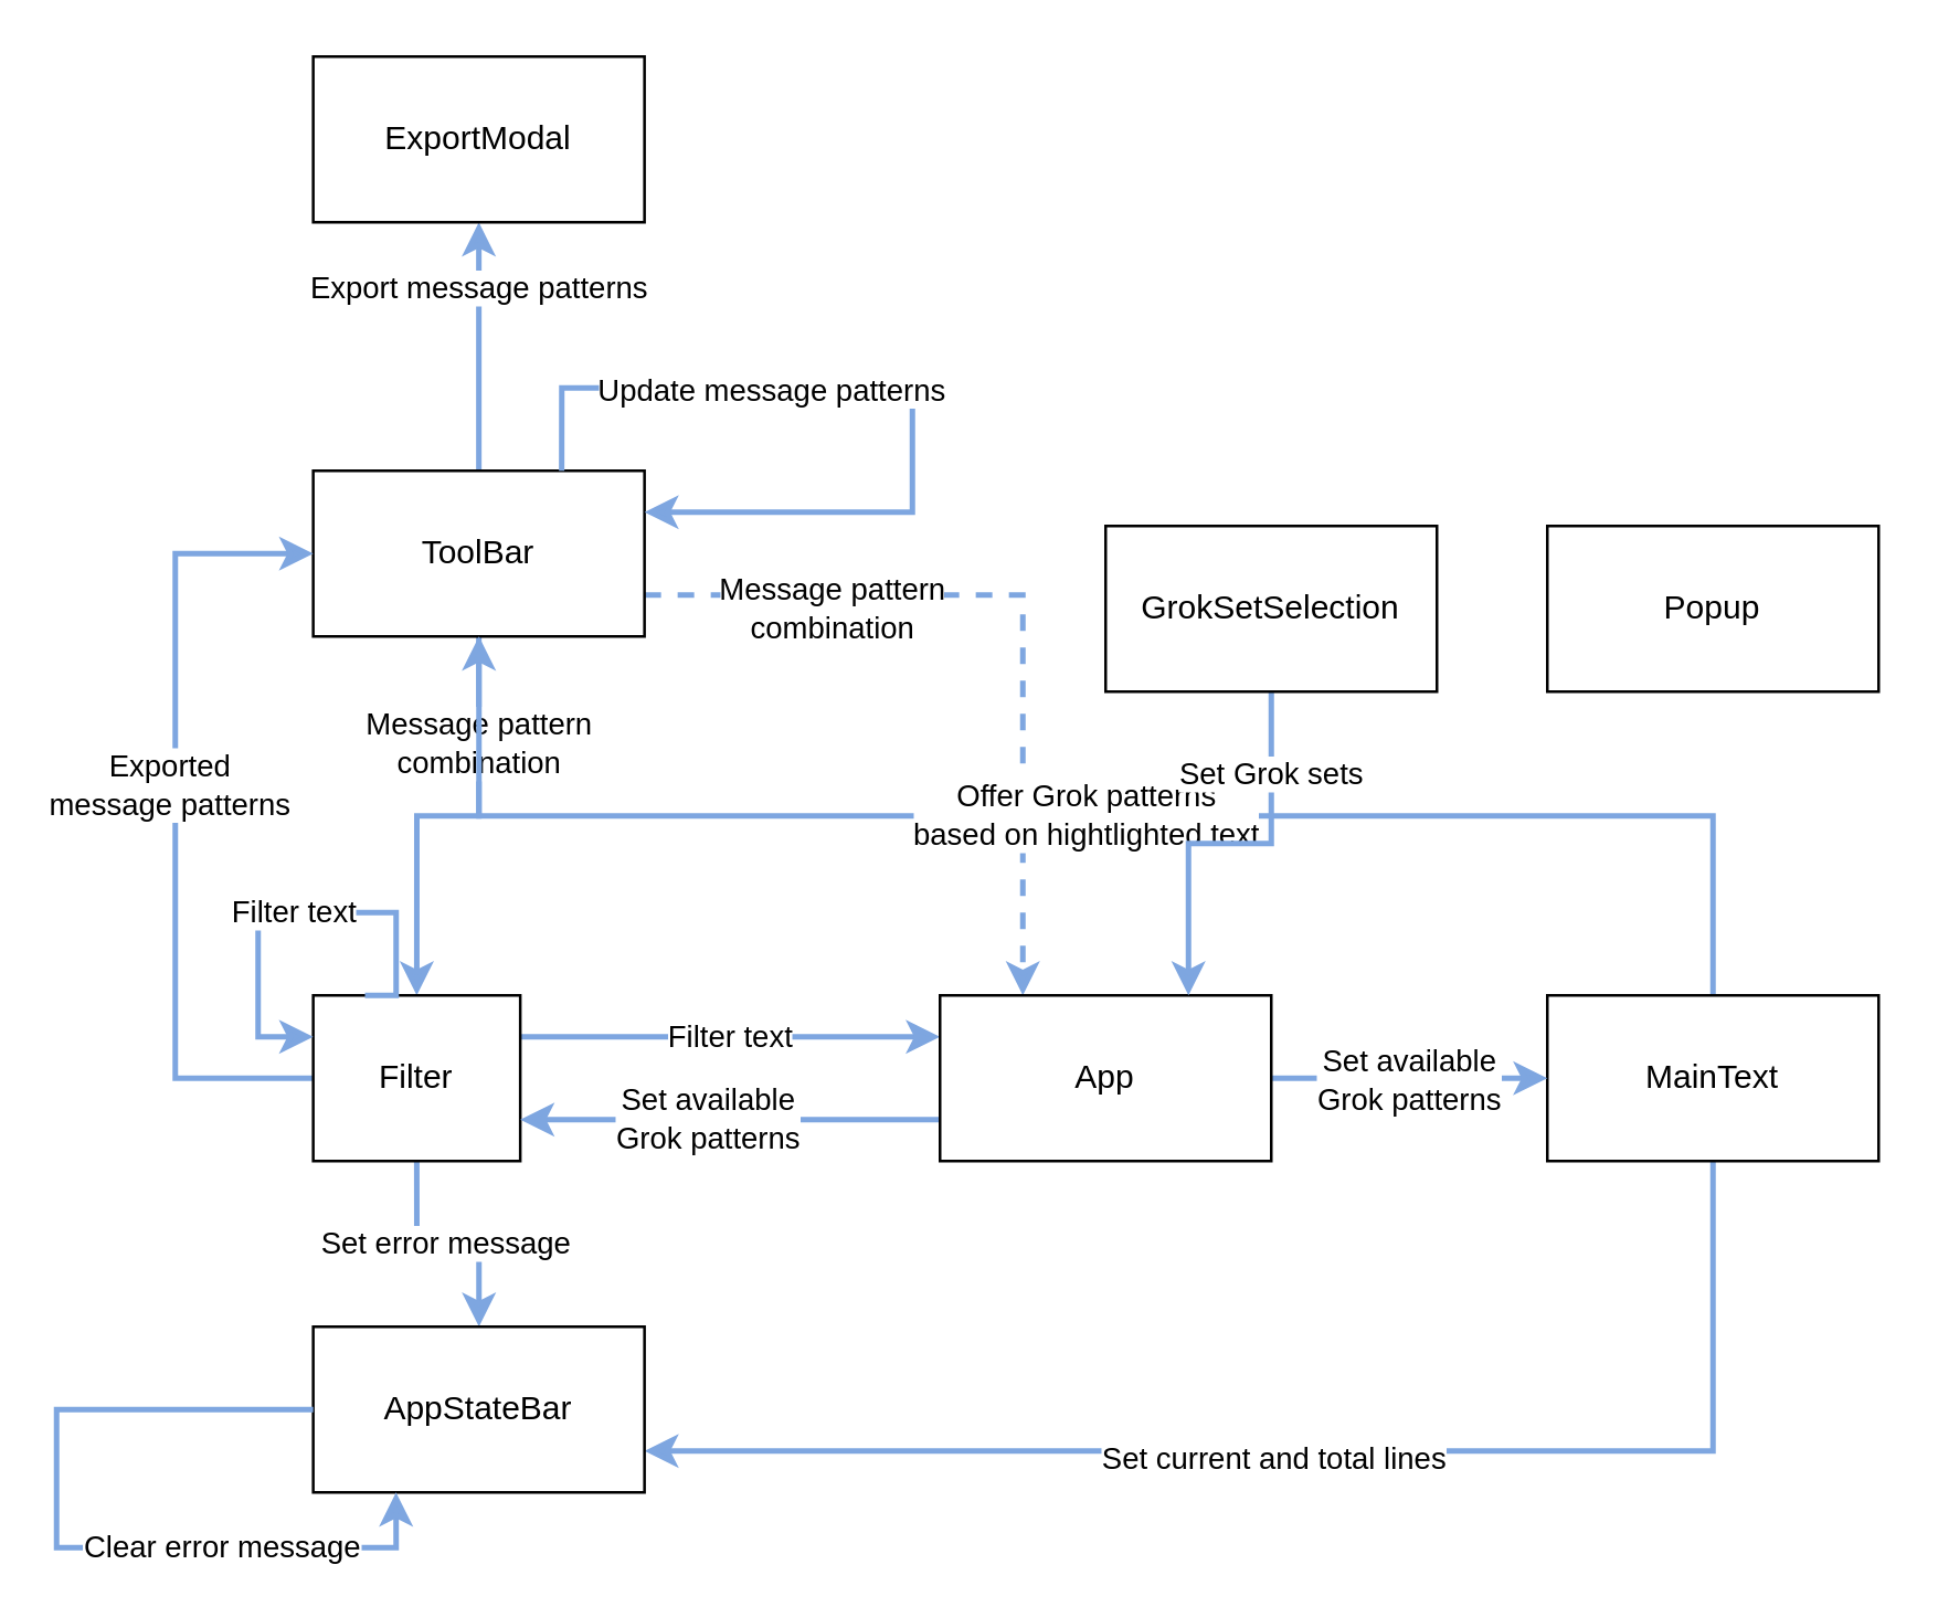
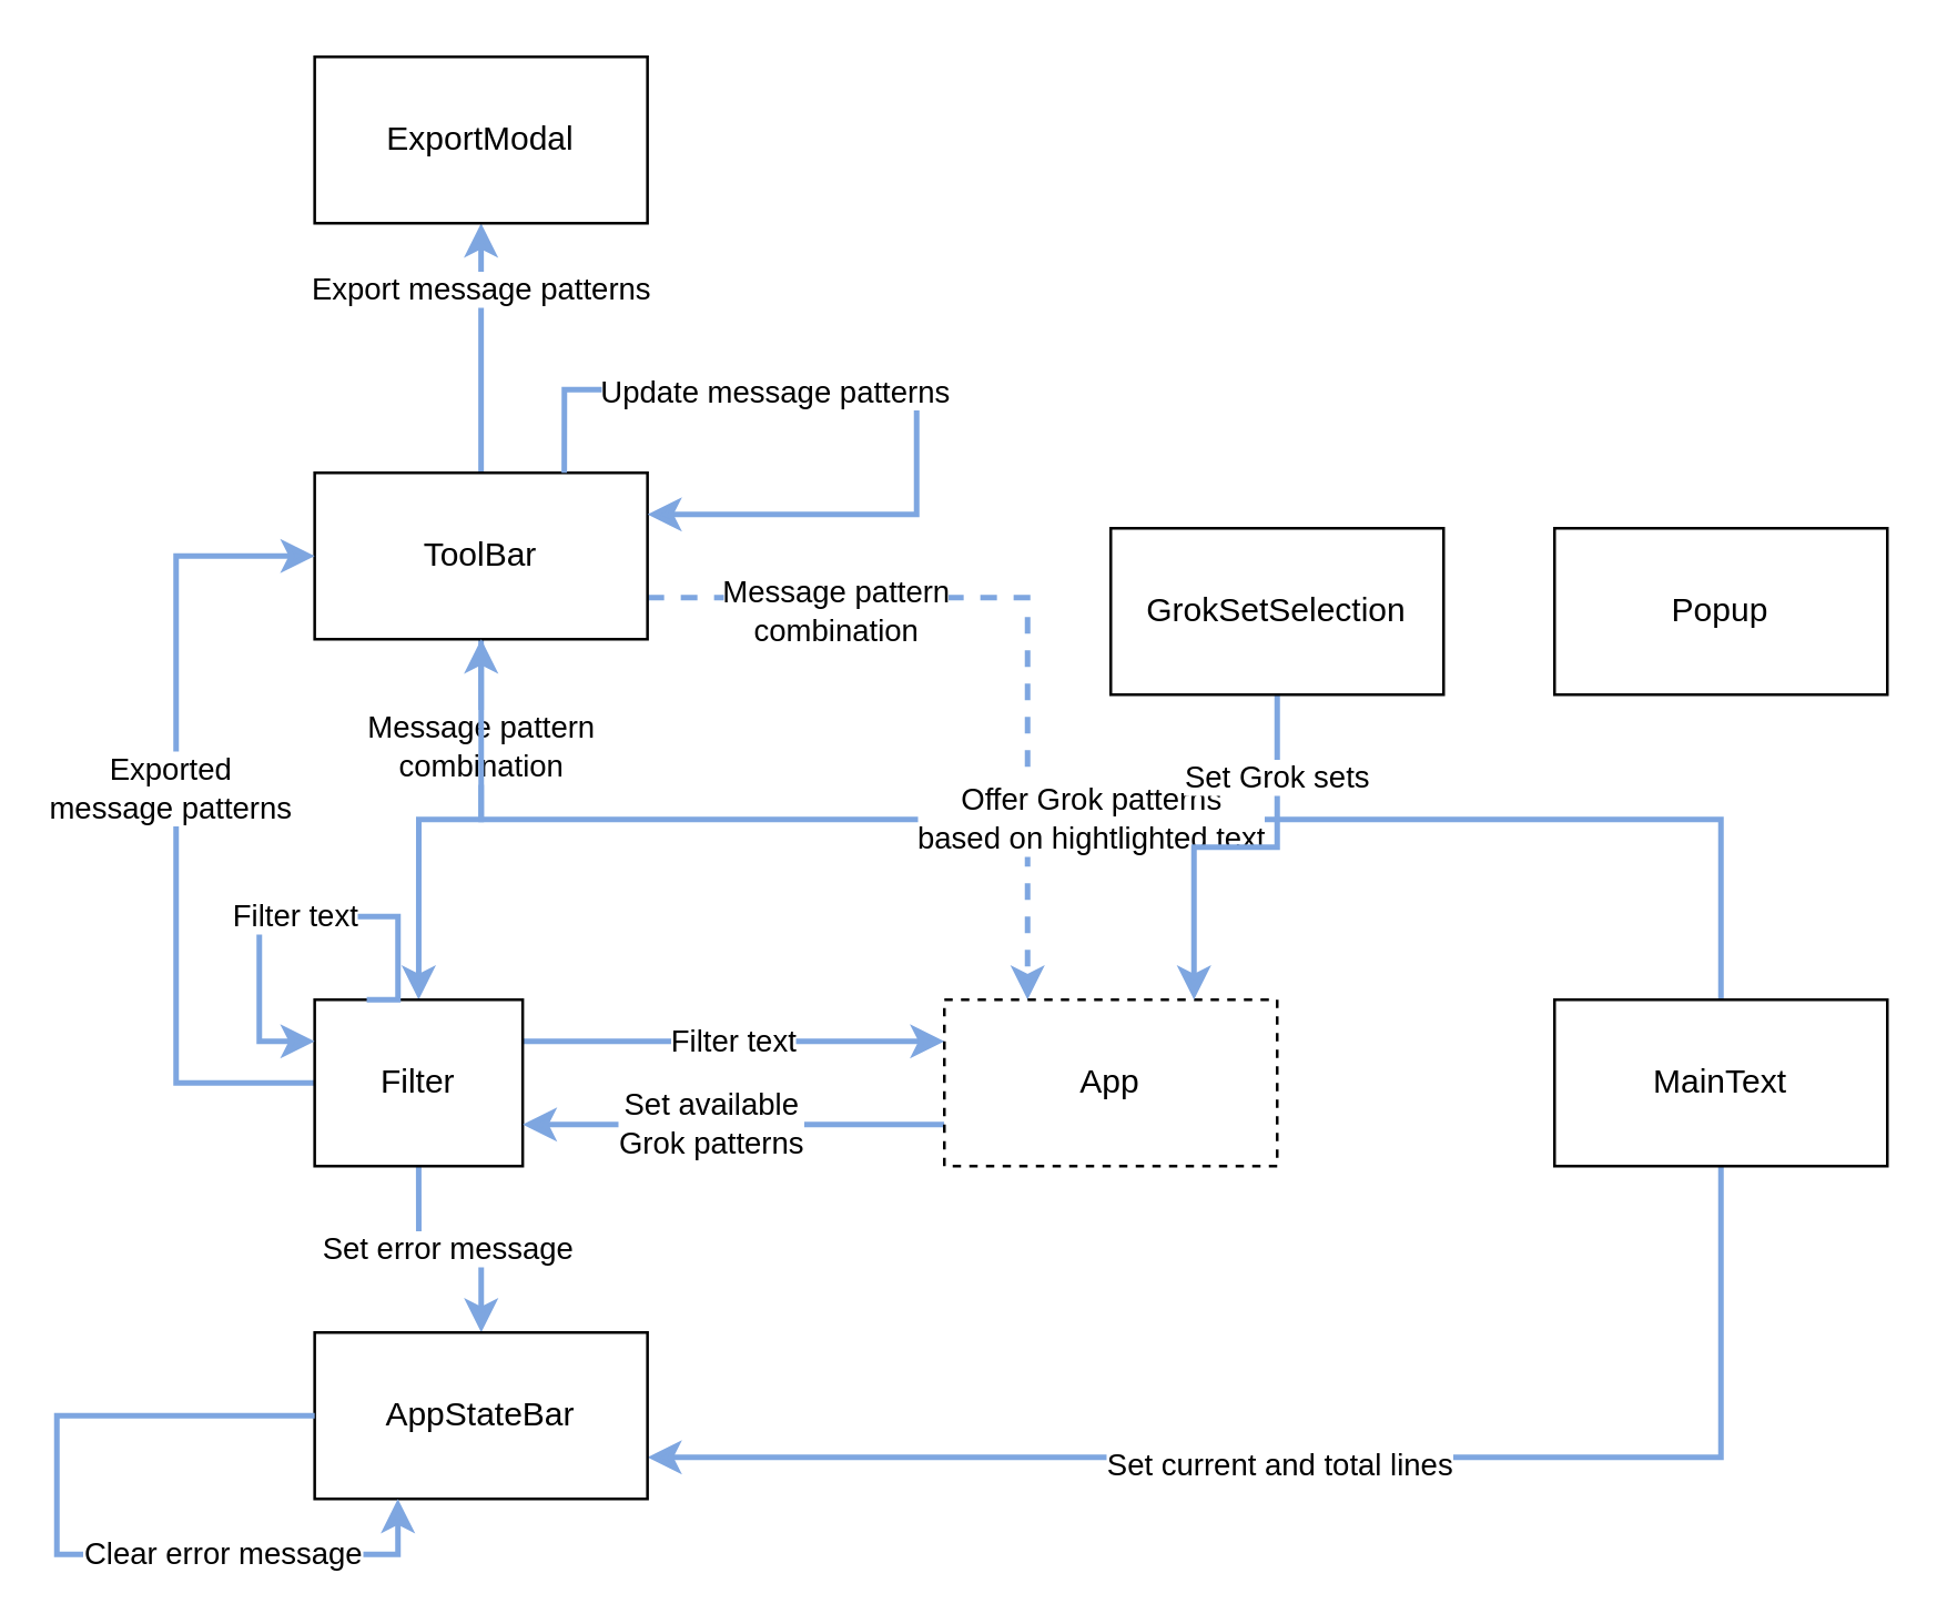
  <mxCell id="0" />
  <mxCell id="1" parent="0" />
  <mxCell id="2" style="edgeStyle=orthogonalEdgeStyle;rounded=0;orthogonalLoop=1;jettySize=auto;html=1;exitX=0.5;exitY=1;exitDx=0;exitDy=0;entryX=0.5;entryY=0;entryDx=0;entryDy=0;strokeColor=#7EA6E0;strokeWidth=2;" edge="1" parent="1" source="8" target="18"><mxGeometry relative="1" as="geometry" /></mxCell>
  <mxCell id="3" value="Message pattern&lt;br&gt;combination" style="edgeLabel;html=1;align=center;verticalAlign=middle;resizable=0;points=[];" vertex="1" connectable="0" parent="2"><mxGeometry x="-0.169" relative="1" as="geometry"><mxPoint y="-24" as="offset" /></mxGeometry></mxCell>
  <mxCell id="4" style="edgeStyle=orthogonalEdgeStyle;rounded=0;orthogonalLoop=1;jettySize=auto;html=1;exitX=1;exitY=0.75;exitDx=0;exitDy=0;entryX=0.25;entryY=0;entryDx=0;entryDy=0;strokeColor=#7EA6E0;strokeWidth=2;dashed=1;" edge="1" parent="1" source="8" target="24"><mxGeometry relative="1" as="geometry" /></mxCell>
  <mxCell id="5" value="Message pattern&lt;br&gt;combination" style="edgeLabel;html=1;align=center;verticalAlign=middle;resizable=0;points=[];" vertex="1" connectable="0" parent="4"><mxGeometry x="0.35" y="1" relative="1" as="geometry"><mxPoint x="-71" y="-48" as="offset" /></mxGeometry></mxCell>
  <mxCell id="6" style="edgeStyle=orthogonalEdgeStyle;rounded=0;orthogonalLoop=1;jettySize=auto;html=1;exitX=0.5;exitY=0;exitDx=0;exitDy=0;entryX=0.5;entryY=1;entryDx=0;entryDy=0;strokeColor=#7EA6E0;strokeWidth=2;" edge="1" parent="1" source="8" target="9"><mxGeometry relative="1" as="geometry" /></mxCell>
  <mxCell id="7" value="Export message patterns" style="edgeLabel;html=1;align=center;verticalAlign=middle;resizable=0;points=[];" vertex="1" connectable="0" parent="6"><mxGeometry x="-0.074" relative="1" as="geometry"><mxPoint y="-25" as="offset" /></mxGeometry></mxCell>
  <mxCell id="8" value="ToolBar" style="rounded=0;whiteSpace=wrap;html=1;" vertex="1" parent="1"><mxGeometry x="112.96" y="170" width="120" height="60" as="geometry" /></mxCell>
  <mxCell id="9" value="&lt;div&gt;ExportModal&lt;/div&gt;" style="rounded=0;whiteSpace=wrap;html=1;" vertex="1" parent="1"><mxGeometry x="112.96" y="20" width="120" height="60" as="geometry" /></mxCell>
  <mxCell id="10" value="Offer Grok patterns&lt;br&gt;based on hightlighted text" style="edgeStyle=orthogonalEdgeStyle;rounded=0;orthogonalLoop=1;jettySize=auto;html=1;exitX=0.5;exitY=0;exitDx=0;exitDy=0;strokeColor=#7EA6E0;strokeWidth=2;" edge="1" parent="1" source="13" target="8"><mxGeometry x="0.011" relative="1" as="geometry"><mxPoint as="offset" /></mxGeometry></mxCell>
  <mxCell id="11" style="edgeStyle=orthogonalEdgeStyle;rounded=0;orthogonalLoop=1;jettySize=auto;html=1;exitX=0.5;exitY=1;exitDx=0;exitDy=0;entryX=1;entryY=0.75;entryDx=0;entryDy=0;strokeColor=#7EA6E0;strokeWidth=2;" edge="1" parent="1" source="13" target="19"><mxGeometry relative="1" as="geometry" /></mxCell>
  <mxCell id="12" value="Set current and total lines" style="edgeLabel;html=1;align=center;verticalAlign=middle;resizable=0;points=[];" vertex="1" connectable="0" parent="11"><mxGeometry x="0.329" y="2" relative="1" as="geometry"><mxPoint x="62" as="offset" /></mxGeometry></mxCell>
  <mxCell id="13" value="MainText" style="rounded=0;whiteSpace=wrap;html=1;shadow=0;" vertex="1" parent="1"><mxGeometry x="560" y="360" width="120" height="60" as="geometry" /></mxCell>
  <mxCell id="14" style="edgeStyle=orthogonalEdgeStyle;rounded=0;orthogonalLoop=1;jettySize=auto;html=1;exitX=0;exitY=0.5;exitDx=0;exitDy=0;entryX=0;entryY=0.5;entryDx=0;entryDy=0;strokeColor=#7EA6E0;strokeWidth=2;" edge="1" parent="1" source="18" target="8"><mxGeometry relative="1" as="geometry"><Array as="points"><mxPoint x="62.96" y="390" /><mxPoint x="62.96" y="200" /></Array></mxGeometry></mxCell>
  <mxCell id="15" value="Exported &lt;br&gt;message patterns" style="edgeLabel;html=1;align=center;verticalAlign=middle;resizable=0;points=[];" vertex="1" connectable="0" parent="14"><mxGeometry x="0.076" y="3" relative="1" as="geometry"><mxPoint as="offset" /></mxGeometry></mxCell>
  <mxCell id="16" value="Set error message" style="edgeStyle=orthogonalEdgeStyle;rounded=0;orthogonalLoop=1;jettySize=auto;html=1;exitX=0.5;exitY=1;exitDx=0;exitDy=0;strokeColor=#7EA6E0;strokeWidth=2;" edge="1" parent="1" source="18" target="19"><mxGeometry relative="1" as="geometry" /></mxCell>
  <mxCell id="17" value="Filter text" style="edgeStyle=orthogonalEdgeStyle;rounded=0;orthogonalLoop=1;jettySize=auto;html=1;exitX=1;exitY=0.25;exitDx=0;exitDy=0;strokeColor=#7EA6E0;strokeWidth=2;entryX=0;entryY=0.25;entryDx=0;entryDy=0;" edge="1" parent="1" source="18" target="24"><mxGeometry relative="1" as="geometry" /></mxCell>
  <mxCell id="18" value="Filter" style="rounded=0;whiteSpace=wrap;html=1;" vertex="1" parent="1"><mxGeometry x="112.96" y="360" width="75" height="60" as="geometry" /></mxCell>
  <mxCell id="19" value="AppStateBar" style="rounded=0;whiteSpace=wrap;html=1;" vertex="1" parent="1"><mxGeometry x="112.96" y="480" width="120" height="60" as="geometry" /></mxCell>
- <mxCell id="20" style="edgeStyle=orthogonalEdgeStyle;rounded=0;orthogonalLoop=1;jettySize=auto;html=1;exitX=1;exitY=0.5;exitDx=0;exitDy=0;entryX=0;entryY=0.5;entryDx=0;entryDy=0;strokeColor=#7EA6E0;strokeWidth=2;" edge="1" parent="1" source="24" target="13"><mxGeometry relative="1" as="geometry" /></mxCell>
- <mxCell id="21" value="Set available &lt;br&gt;Grok patterns" style="edgeLabel;html=1;align=center;verticalAlign=middle;resizable=0;points=[];" vertex="1" connectable="0" parent="20"><mxGeometry x="-0.266" y="-3" relative="1" as="geometry"><mxPoint x="12" y="-3" as="offset" /></mxGeometry></mxCell>
  <mxCell id="22" style="edgeStyle=orthogonalEdgeStyle;rounded=0;orthogonalLoop=1;jettySize=auto;html=1;exitX=0;exitY=0.75;exitDx=0;exitDy=0;entryX=1;entryY=0.75;entryDx=0;entryDy=0;strokeColor=#7EA6E0;strokeWidth=2;" edge="1" parent="1" source="24" target="18"><mxGeometry relative="1" as="geometry" /></mxCell>
  <mxCell id="23" value="Set available &lt;br&gt;Grok patterns" style="edgeLabel;html=1;align=center;verticalAlign=middle;resizable=0;points=[];" vertex="1" connectable="0" parent="22"><mxGeometry x="0.275" y="-1" relative="1" as="geometry"><mxPoint x="12" as="offset" /></mxGeometry></mxCell>
- <mxCell id="24" value="App" style="rounded=0;whiteSpace=wrap;html=1;" vertex="1" parent="1"><mxGeometry x="340" y="360" width="120" height="60" as="geometry" /></mxCell>
+ <mxCell id="24" value="App" style="rounded=0;whiteSpace=wrap;html=1;dashed=1;" vertex="1" parent="1"><mxGeometry x="340" y="360" width="120" height="60" as="geometry" /></mxCell>
  <mxCell id="25" value="Popup" style="rounded=0;whiteSpace=wrap;html=1;" vertex="1" parent="1"><mxGeometry x="560" y="190" width="120" height="60" as="geometry" /></mxCell>
  <mxCell id="26" value="Filter text" style="edgeStyle=orthogonalEdgeStyle;rounded=0;orthogonalLoop=1;jettySize=auto;html=1;exitX=0.25;exitY=0;exitDx=0;exitDy=0;entryX=0;entryY=0.25;entryDx=0;entryDy=0;strokeColor=#7EA6E0;strokeWidth=2;" edge="1" parent="1" source="18" target="18"><mxGeometry x="0.004" relative="1" as="geometry"><Array as="points"><mxPoint x="142.96" y="330" /><mxPoint x="92.96" y="330" /><mxPoint x="92.96" y="375" /></Array><mxPoint as="offset" /></mxGeometry></mxCell>
  <mxCell id="27" value="Clear error message" style="edgeStyle=orthogonalEdgeStyle;rounded=0;orthogonalLoop=1;jettySize=auto;html=1;exitX=0;exitY=0.5;exitDx=0;exitDy=0;entryX=0.25;entryY=1;entryDx=0;entryDy=0;strokeColor=#7EA6E0;strokeWidth=2;" edge="1" parent="1" source="19" target="19"><mxGeometry x="0.419" relative="1" as="geometry"><Array as="points"><mxPoint x="20" y="510" /><mxPoint x="20" y="560" /><mxPoint x="143" y="560" /></Array><mxPoint as="offset" /></mxGeometry></mxCell>
  <mxCell id="28" style="edgeStyle=orthogonalEdgeStyle;rounded=0;orthogonalLoop=1;jettySize=auto;html=1;exitX=0.75;exitY=0;exitDx=0;exitDy=0;entryX=1;entryY=0.25;entryDx=0;entryDy=0;strokeColor=#7EA6E0;strokeWidth=2;" edge="1" parent="1" source="8" target="8"><mxGeometry relative="1" as="geometry"><Array as="points"><mxPoint x="203" y="140" /><mxPoint x="330" y="140" /><mxPoint x="330" y="185" /></Array></mxGeometry></mxCell>
  <mxCell id="29" value="Update message patterns" style="edgeLabel;html=1;align=center;verticalAlign=middle;resizable=0;points=[];" vertex="1" connectable="0" parent="28"><mxGeometry x="-0.292" relative="1" as="geometry"><mxPoint as="offset" /></mxGeometry></mxCell>
  <mxCell id="30" value="Set Grok sets" style="edgeStyle=orthogonalEdgeStyle;rounded=0;orthogonalLoop=1;jettySize=auto;html=1;exitX=0.5;exitY=1;exitDx=0;exitDy=0;entryX=0.75;entryY=0;entryDx=0;entryDy=0;strokeColor=#7EA6E0;strokeWidth=2;" edge="1" parent="1" source="31" target="24"><mxGeometry x="-0.571" relative="1" as="geometry"><mxPoint as="offset" /></mxGeometry></mxCell>
  <mxCell id="31" value="GrokSetSelection" style="rounded=0;whiteSpace=wrap;html=1;" vertex="1" parent="1"><mxGeometry x="400" y="190" width="120" height="60" as="geometry" /></mxCell>
